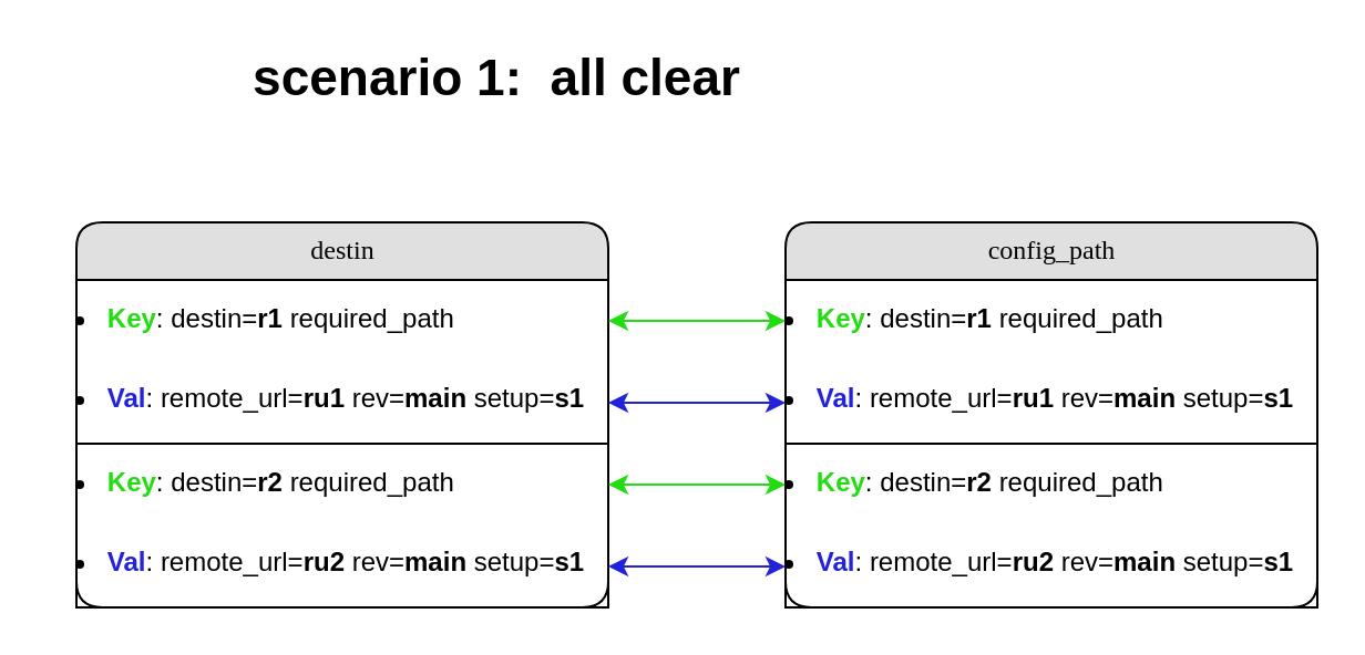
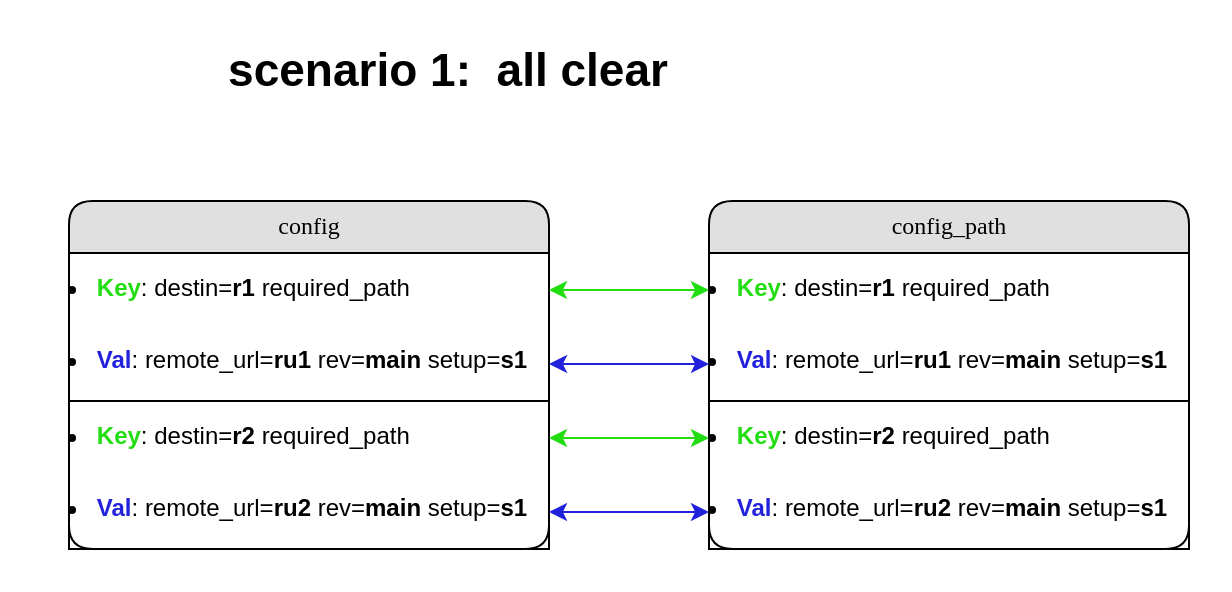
  <mxCell id="0" />
  <mxCell id="1" parent="0" />
- <mxCell id="2" value="destin" style="swimlane;html=1;fontStyle=0;childLayout=stackLayout;horizontal=1;startSize=26;fillColor=#e0e0e0;horizontalStack=0;resizeParent=1;resizeLast=0;collapsible=1;marginBottom=0;swimlaneFillColor=#ffffff;align=center;rounded=1;shadow=0;comic=0;labelBackgroundColor=none;strokeWidth=1;fontFamily=Verdana;fontSize=12" parent="1" vertex="1"><mxGeometry x="20" y="100" width="240" height="174" as="geometry" /></mxCell>
+ <mxCell id="2" value="config" style="swimlane;html=1;fontStyle=0;childLayout=stackLayout;horizontal=1;startSize=26;fillColor=#e0e0e0;horizontalStack=0;resizeParent=1;resizeLast=0;collapsible=1;marginBottom=0;swimlaneFillColor=#ffffff;align=center;rounded=1;shadow=0;comic=0;labelBackgroundColor=none;strokeWidth=1;fontFamily=Verdana;fontSize=12" parent="1" vertex="1"><mxGeometry x="20" y="100" width="240" height="174" as="geometry" /></mxCell>
  <mxCell id="3" value="&lt;ul style=&quot;line-height: 300%;&quot;&gt;&lt;li style=&quot;text-align: left;&quot;&gt;&lt;b&gt;&lt;font color=&quot;#22dd11&quot;&gt;Key&lt;/font&gt;&lt;/b&gt;:&amp;nbsp;&lt;span style=&quot;border-color: var(--border-color);&quot;&gt;destin=&lt;b&gt;r1&lt;/b&gt;&amp;nbsp;&lt;/span&gt;&lt;span style=&quot;border-color: var(--border-color);&quot;&gt;required_path&lt;/span&gt;&lt;/li&gt;&lt;li style=&quot;text-align: left;&quot;&gt;&lt;b&gt;&lt;font color=&quot;#2222dd&quot;&gt;Val&lt;/font&gt;&lt;/b&gt;:&amp;nbsp;&lt;span style=&quot;border-color: var(--border-color);&quot;&gt;remote_url=&lt;b&gt;ru1&lt;/b&gt; rev=&lt;b&gt;main&lt;/b&gt; setup=&lt;b&gt;s1&lt;/b&gt;&lt;/span&gt;&lt;/li&gt;&lt;/ul&gt;" style="text;strokeColor=default;fillColor=none;html=1;whiteSpace=wrap;verticalAlign=middle;overflow=hidden;labelPosition=center;verticalLabelPosition=middle;align=center;textDirection=ltr;spacingLeft=-36;spacingTop=-15;" parent="2" vertex="1"><mxGeometry y="26" width="240" height="74" as="geometry" /></mxCell>
  <mxCell id="4" value="&lt;ul style=&quot;line-height: 300%;&quot;&gt;&lt;li style=&quot;text-align: left;&quot;&gt;&lt;b&gt;&lt;font color=&quot;#22dd11&quot;&gt;Key&lt;/font&gt;&lt;/b&gt;:&amp;nbsp;&lt;span style=&quot;border-color: var(--border-color);&quot;&gt;destin=&lt;b&gt;r2&lt;/b&gt;&amp;nbsp;&lt;/span&gt;&lt;span style=&quot;border-color: var(--border-color);&quot;&gt;required_path&lt;/span&gt;&lt;/li&gt;&lt;li style=&quot;text-align: left;&quot;&gt;&lt;b&gt;&lt;font color=&quot;#2222dd&quot;&gt;Val&lt;/font&gt;&lt;/b&gt;:&amp;nbsp;&lt;span style=&quot;border-color: var(--border-color);&quot;&gt;remote_url=&lt;b&gt;ru2&lt;/b&gt;&amp;nbsp;rev=&lt;b&gt;main&lt;/b&gt; setup=&lt;b&gt;s1&lt;/b&gt;&lt;/span&gt;&lt;/li&gt;&lt;/ul&gt;" style="text;strokeColor=default;fillColor=none;html=1;whiteSpace=wrap;verticalAlign=middle;overflow=hidden;labelPosition=center;verticalLabelPosition=middle;align=center;textDirection=ltr;spacingLeft=-36;spacingTop=-15;" parent="2" vertex="1"><mxGeometry y="100" width="240" height="74" as="geometry" /></mxCell>
  <mxCell id="5" value="config_path" style="swimlane;html=1;fontStyle=0;childLayout=stackLayout;horizontal=1;startSize=26;fillColor=#e0e0e0;horizontalStack=0;resizeParent=1;resizeLast=0;collapsible=1;marginBottom=0;swimlaneFillColor=#ffffff;align=center;rounded=1;shadow=0;comic=0;labelBackgroundColor=none;strokeWidth=1;fontFamily=Verdana;fontSize=12" parent="1" vertex="1"><mxGeometry x="340" y="100" width="240" height="174" as="geometry" /></mxCell>
  <mxCell id="6" value="&lt;ul style=&quot;line-height: 300%;&quot;&gt;&lt;li style=&quot;text-align: left;&quot;&gt;&lt;b&gt;&lt;font color=&quot;#22dd11&quot;&gt;Key&lt;/font&gt;&lt;/b&gt;:&amp;nbsp;&lt;span style=&quot;border-color: var(--border-color);&quot;&gt;destin=&lt;b&gt;r1&lt;/b&gt;&amp;nbsp;&lt;/span&gt;&lt;span style=&quot;border-color: var(--border-color);&quot;&gt;required_path&lt;/span&gt;&lt;/li&gt;&lt;li style=&quot;text-align: left;&quot;&gt;&lt;b&gt;&lt;font color=&quot;#2222dd&quot;&gt;Val&lt;/font&gt;&lt;/b&gt;:&amp;nbsp;&lt;span style=&quot;border-color: var(--border-color);&quot;&gt;remote_url=&lt;b&gt;ru1&lt;/b&gt; rev=&lt;b&gt;main&lt;/b&gt; setup=&lt;b&gt;s1&lt;/b&gt;&lt;/span&gt;&lt;/li&gt;&lt;/ul&gt;" style="text;strokeColor=default;fillColor=none;html=1;whiteSpace=wrap;verticalAlign=middle;overflow=hidden;labelPosition=center;verticalLabelPosition=middle;align=center;textDirection=ltr;spacingLeft=-36;spacingTop=-15;" parent="5" vertex="1"><mxGeometry y="26" width="240" height="74" as="geometry" /></mxCell>
  <mxCell id="7" value="&lt;ul style=&quot;line-height: 300%;&quot;&gt;&lt;li style=&quot;text-align: left;&quot;&gt;&lt;b&gt;&lt;font color=&quot;#22dd11&quot;&gt;Key&lt;/font&gt;&lt;/b&gt;:&amp;nbsp;&lt;span style=&quot;border-color: var(--border-color);&quot;&gt;destin=&lt;b&gt;r2&lt;/b&gt;&amp;nbsp;&lt;/span&gt;&lt;span style=&quot;border-color: var(--border-color);&quot;&gt;required_path&lt;/span&gt;&lt;/li&gt;&lt;li style=&quot;text-align: left;&quot;&gt;&lt;b&gt;&lt;font color=&quot;#2222dd&quot;&gt;Val&lt;/font&gt;&lt;/b&gt;:&amp;nbsp;&lt;span style=&quot;border-color: var(--border-color);&quot;&gt;remote_url=&lt;b&gt;ru2&lt;/b&gt;&amp;nbsp;rev=&lt;b&gt;main&lt;/b&gt; setup=&lt;b&gt;s1&lt;/b&gt;&lt;/span&gt;&lt;/li&gt;&lt;/ul&gt;" style="text;strokeColor=default;fillColor=none;html=1;whiteSpace=wrap;verticalAlign=middle;overflow=hidden;labelPosition=center;verticalLabelPosition=middle;align=center;textDirection=ltr;spacingLeft=-36;spacingTop=-15;" parent="5" vertex="1"><mxGeometry y="100" width="240" height="74" as="geometry" /></mxCell>
  <mxCell id="8" value="&lt;font style=&quot;font-size: 23px;&quot;&gt;&lt;b&gt;scenario 1:&amp;nbsp; all clear&lt;/b&gt;&lt;/font&gt;" style="text;html=1;strokeColor=none;fillColor=none;align=center;verticalAlign=middle;whiteSpace=wrap;rounded=0;" parent="1" vertex="1"><mxGeometry x="80" y="20" width="260" height="30" as="geometry" /></mxCell>
  <mxCell id="9" value="" style="endArrow=classic;startArrow=classic;html=1;rounded=0;exitX=1;exitY=0.25;exitDx=0;exitDy=0;strokeColor=#22DD11;entryX=0;entryY=0.25;entryDx=0;entryDy=0;" parent="1" source="3" target="6" edge="1"><mxGeometry width="50" height="50" relative="1" as="geometry"><mxPoint x="380" y="120" as="sourcePoint" /><mxPoint x="400" y="100" as="targetPoint" /></mxGeometry></mxCell>
  <mxCell id="10" value="" style="endArrow=classic;startArrow=classic;html=1;rounded=0;exitX=1;exitY=0.25;exitDx=0;exitDy=0;strokeColor=#22DD11;entryX=0;entryY=0.25;entryDx=0;entryDy=0;" parent="1" source="4" target="7" edge="1"><mxGeometry width="50" height="50" relative="1" as="geometry"><mxPoint x="270" y="155" as="sourcePoint" /><mxPoint x="430" y="155" as="targetPoint" /></mxGeometry></mxCell>
  <mxCell id="11" value="" style="endArrow=classic;startArrow=classic;html=1;rounded=0;exitX=1;exitY=0.75;exitDx=0;exitDy=0;strokeColor=#2222DD;entryX=0;entryY=0.75;entryDx=0;entryDy=0;" parent="1" source="3" target="6" edge="1"><mxGeometry width="50" height="50" relative="1" as="geometry"><mxPoint x="270" y="186" as="sourcePoint" /><mxPoint x="426" y="188" as="targetPoint" /></mxGeometry></mxCell>
  <mxCell id="12" value="" style="endArrow=classic;startArrow=classic;html=1;rounded=0;strokeColor=#2222DD;entryX=0;entryY=0.75;entryDx=0;entryDy=0;exitX=1;exitY=0.75;exitDx=0;exitDy=0;" parent="1" source="4" target="7" edge="1"><mxGeometry width="50" height="50" relative="1" as="geometry"><mxPoint x="290" y="250" as="sourcePoint" /><mxPoint x="370" y="260" as="targetPoint" /></mxGeometry></mxCell>
